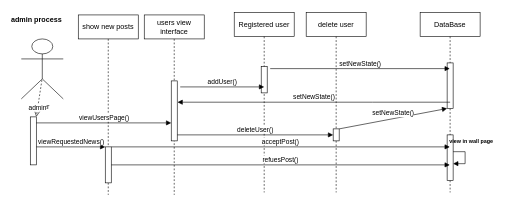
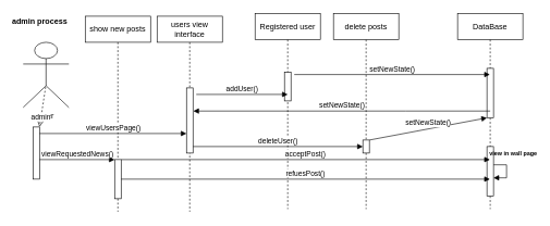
  <mxCell id="0" />
  <mxCell id="1" parent="0" />
  <mxCell id="2" value="Registered user" style="shape=umlLifeline;perimeter=lifelinePerimeter;whiteSpace=wrap;html=1;container=0;dropTarget=0;collapsible=0;recursiveResize=0;outlineConnect=0;portConstraint=eastwest;newEdgeStyle={&quot;edgeStyle&quot;:&quot;elbowEdgeStyle&quot;,&quot;elbow&quot;:&quot;vertical&quot;,&quot;curved&quot;:0,&quot;rounded&quot;:0};" parent="1" vertex="1"><mxGeometry x="390" y="20" width="100" height="300" as="geometry" /></mxCell>
  <mxCell id="3" value="" style="html=1;points=[];perimeter=orthogonalPerimeter;outlineConnect=0;targetShapes=umlLifeline;portConstraint=eastwest;newEdgeStyle={&quot;edgeStyle&quot;:&quot;elbowEdgeStyle&quot;,&quot;elbow&quot;:&quot;vertical&quot;,&quot;curved&quot;:0,&quot;rounded&quot;:0};" parent="2" vertex="1"><mxGeometry x="45" y="90" width="10" height="44" as="geometry" /></mxCell>
  <mxCell id="4" value="user" style="shape=umlActor;verticalLabelPosition=bottom;verticalAlign=top;html=1;" parent="1" vertex="1"><mxGeometry x="35" y="64" width="70" height="100" as="geometry" /></mxCell>
  <mxCell id="5" value="users view interface" style="shape=umlLifeline;perimeter=lifelinePerimeter;whiteSpace=wrap;html=1;container=0;dropTarget=0;collapsible=0;recursiveResize=0;outlineConnect=0;portConstraint=eastwest;newEdgeStyle={&quot;edgeStyle&quot;:&quot;elbowEdgeStyle&quot;,&quot;elbow&quot;:&quot;vertical&quot;,&quot;curved&quot;:0,&quot;rounded&quot;:0};" parent="1" vertex="1"><mxGeometry x="240" y="24" width="100" height="300" as="geometry" /></mxCell>
  <mxCell id="6" value="" style="html=1;points=[];perimeter=orthogonalPerimeter;outlineConnect=0;targetShapes=umlLifeline;portConstraint=eastwest;newEdgeStyle={&quot;edgeStyle&quot;:&quot;elbowEdgeStyle&quot;,&quot;elbow&quot;:&quot;vertical&quot;,&quot;curved&quot;:0,&quot;rounded&quot;:0};" parent="5" vertex="1"><mxGeometry x="45" y="110" width="10" height="100" as="geometry" /></mxCell>
  <mxCell id="7" value="DataBase" style="shape=umlLifeline;perimeter=lifelinePerimeter;whiteSpace=wrap;html=1;container=0;dropTarget=0;collapsible=0;recursiveResize=0;outlineConnect=0;portConstraint=eastwest;newEdgeStyle={&quot;edgeStyle&quot;:&quot;elbowEdgeStyle&quot;,&quot;elbow&quot;:&quot;vertical&quot;,&quot;curved&quot;:0,&quot;rounded&quot;:0};" parent="1" vertex="1"><mxGeometry x="700" y="20" width="100" height="300" as="geometry" /></mxCell>
  <mxCell id="8" value="" style="html=1;points=[];perimeter=orthogonalPerimeter;outlineConnect=0;targetShapes=umlLifeline;portConstraint=eastwest;newEdgeStyle={&quot;edgeStyle&quot;:&quot;elbowEdgeStyle&quot;,&quot;elbow&quot;:&quot;vertical&quot;,&quot;curved&quot;:0,&quot;rounded&quot;:0};" parent="7" vertex="1"><mxGeometry x="45" y="84" width="10" height="76" as="geometry" /></mxCell>
  <mxCell id="9" value="" style="html=1;points=[];perimeter=orthogonalPerimeter;outlineConnect=0;targetShapes=umlLifeline;portConstraint=eastwest;newEdgeStyle={&quot;edgeStyle&quot;:&quot;elbowEdgeStyle&quot;,&quot;elbow&quot;:&quot;vertical&quot;,&quot;curved&quot;:0,&quot;rounded&quot;:0};" parent="7" vertex="1"><mxGeometry x="45" y="204" width="10" height="76" as="geometry" /></mxCell>
  <mxCell id="10" value="" style="html=1;verticalAlign=bottom;endArrow=block;curved=0;rounded=0;" parent="7" source="9" target="9" edge="1"><mxGeometry x="-0.001" width="80" relative="1" as="geometry"><mxPoint x="-470" y="404" as="sourcePoint" /><mxPoint x="95" y="404" as="targetPoint" /><mxPoint as="offset" /></mxGeometry></mxCell>
  <mxCell id="11" value="" style="html=1;points=[[0,0,0,0,5],[0,1,0,0,-5],[1,0,0,0,5],[1,1,0,0,-5]];perimeter=orthogonalPerimeter;outlineConnect=0;targetShapes=umlLifeline;portConstraint=eastwest;newEdgeStyle={&quot;curved&quot;:0,&quot;rounded&quot;:0};" parent="1" vertex="1"><mxGeometry x="50" y="194" width="10" height="80" as="geometry" /></mxCell>
  <mxCell id="12" value="" style="endArrow=open;endSize=12;dashed=1;html=1;rounded=0;exitX=0.491;exitY=0.686;exitDx=0;exitDy=0;exitPerimeter=0;" parent="1" source="4" target="11" edge="1"><mxGeometry width="160" relative="1" as="geometry"><mxPoint x="340" y="274" as="sourcePoint" /><mxPoint x="500" y="274" as="targetPoint" /></mxGeometry></mxCell>
  <mxCell id="13" value="admin" style="edgeLabel;html=1;align=center;verticalAlign=middle;resizable=0;points=[];" parent="12" vertex="1" connectable="0"><mxGeometry x="0.518" y="-1" relative="1" as="geometry"><mxPoint as="offset" /></mxGeometry></mxCell>
  <mxCell id="14" value="admin process" style="text;align=center;fontStyle=1;verticalAlign=middle;spacingLeft=3;spacingRight=3;strokeColor=none;rotatable=0;points=[[0,0.5],[1,0.5]];portConstraint=eastwest;html=1;" parent="1" vertex="1"><mxGeometry x="20" y="20" width="80" height="26" as="geometry" /></mxCell>
  <mxCell id="15" value="addUser()" style="html=1;verticalAlign=bottom;endArrow=block;curved=0;rounded=0;" parent="1" edge="1"><mxGeometry width="80" relative="1" as="geometry"><mxPoint x="300" y="144" as="sourcePoint" /><mxPoint x="440" y="144" as="targetPoint" /></mxGeometry></mxCell>
- <mxCell id="16" value="delete user" style="shape=umlLifeline;perimeter=lifelinePerimeter;whiteSpace=wrap;html=1;container=0;dropTarget=0;collapsible=0;recursiveResize=0;outlineConnect=0;portConstraint=eastwest;newEdgeStyle={&quot;edgeStyle&quot;:&quot;elbowEdgeStyle&quot;,&quot;elbow&quot;:&quot;vertical&quot;,&quot;curved&quot;:0,&quot;rounded&quot;:0};" parent="1" vertex="1"><mxGeometry x="510" y="20" width="100" height="300" as="geometry" /></mxCell>
+ <mxCell id="16" value="delete posts" style="shape=umlLifeline;perimeter=lifelinePerimeter;whiteSpace=wrap;html=1;container=0;dropTarget=0;collapsible=0;recursiveResize=0;outlineConnect=0;portConstraint=eastwest;newEdgeStyle={&quot;edgeStyle&quot;:&quot;elbowEdgeStyle&quot;,&quot;elbow&quot;:&quot;vertical&quot;,&quot;curved&quot;:0,&quot;rounded&quot;:0};" parent="1" vertex="1"><mxGeometry x="510" y="20" width="100" height="300" as="geometry" /></mxCell>
  <mxCell id="17" value="" style="html=1;points=[];perimeter=orthogonalPerimeter;outlineConnect=0;targetShapes=umlLifeline;portConstraint=eastwest;newEdgeStyle={&quot;edgeStyle&quot;:&quot;elbowEdgeStyle&quot;,&quot;elbow&quot;:&quot;vertical&quot;,&quot;curved&quot;:0,&quot;rounded&quot;:0};" parent="16" vertex="1"><mxGeometry x="45" y="194" width="10" height="20" as="geometry" /></mxCell>
  <mxCell id="18" value="deleteUser()" style="html=1;verticalAlign=bottom;endArrow=block;curved=0;rounded=0;" parent="1" edge="1"><mxGeometry width="80" relative="1" as="geometry"><mxPoint x="295" y="224" as="sourcePoint" /><mxPoint x="555" y="224" as="targetPoint" /></mxGeometry></mxCell>
  <mxCell id="19" value="setNewState()" style="html=1;verticalAlign=bottom;endArrow=block;curved=0;rounded=0;" parent="1" edge="1"><mxGeometry width="80" relative="1" as="geometry"><mxPoint x="450" y="113.5" as="sourcePoint" /><mxPoint x="749.5" y="113.5" as="targetPoint" /></mxGeometry></mxCell>
  <mxCell id="20" value="setNewState()" style="html=1;verticalAlign=bottom;endArrow=block;curved=0;rounded=0;" parent="1" edge="1"><mxGeometry width="80" relative="1" as="geometry"><mxPoint x="750" y="169.5" as="sourcePoint" /><mxPoint x="295.5" y="169.5" as="targetPoint" /><Array as="points"><mxPoint x="620.5" y="169.5" /></Array></mxGeometry></mxCell>
  <mxCell id="21" value="setNewState()" style="html=1;verticalAlign=bottom;endArrow=block;curved=0;rounded=0;" parent="1" source="17" target="8" edge="1"><mxGeometry width="80" relative="1" as="geometry"><mxPoint x="590" y="324" as="sourcePoint" /><mxPoint x="889.5" y="324" as="targetPoint" /></mxGeometry></mxCell>
  <mxCell id="22" value="show new posts" style="shape=umlLifeline;perimeter=lifelinePerimeter;whiteSpace=wrap;html=1;container=0;dropTarget=0;collapsible=0;recursiveResize=0;outlineConnect=0;portConstraint=eastwest;newEdgeStyle={&quot;edgeStyle&quot;:&quot;elbowEdgeStyle&quot;,&quot;elbow&quot;:&quot;vertical&quot;,&quot;curved&quot;:0,&quot;rounded&quot;:0};" parent="1" vertex="1"><mxGeometry x="130" y="24" width="100" height="300" as="geometry" /></mxCell>
  <mxCell id="23" value="" style="html=1;points=[];perimeter=orthogonalPerimeter;outlineConnect=0;targetShapes=umlLifeline;portConstraint=eastwest;newEdgeStyle={&quot;edgeStyle&quot;:&quot;elbowEdgeStyle&quot;,&quot;elbow&quot;:&quot;vertical&quot;,&quot;curved&quot;:0,&quot;rounded&quot;:0};" parent="22" vertex="1"><mxGeometry x="45" y="220" width="10" height="60" as="geometry" /></mxCell>
  <mxCell id="24" value="viewUsersPage()" style="html=1;verticalAlign=bottom;endArrow=block;curved=0;rounded=0;exitX=1;exitY=0;exitDx=0;exitDy=5;exitPerimeter=0;" parent="1" edge="1"><mxGeometry width="80" relative="1" as="geometry"><mxPoint x="60" y="204" as="sourcePoint" /><mxPoint x="285" y="204" as="targetPoint" /></mxGeometry></mxCell>
  <mxCell id="25" value="viewRequestedNews()" style="html=1;verticalAlign=bottom;endArrow=block;curved=0;rounded=0;" parent="1" source="11" target="23" edge="1"><mxGeometry width="80" relative="1" as="geometry"><mxPoint x="40" y="319" as="sourcePoint" /><mxPoint x="159.5" y="319" as="targetPoint" /></mxGeometry></mxCell>
  <mxCell id="26" value="acceptPost()" style="html=1;verticalAlign=bottom;endArrow=block;curved=0;rounded=0;" parent="1" edge="1"><mxGeometry width="80" relative="1" as="geometry"><mxPoint x="185" y="244" as="sourcePoint" /><mxPoint x="749.5" y="244" as="targetPoint" /></mxGeometry></mxCell>
  <mxCell id="27" value="refuesPost()" style="html=1;verticalAlign=bottom;endArrow=block;curved=0;rounded=0;" parent="1" source="23" target="7" edge="1"><mxGeometry x="-0.001" width="80" relative="1" as="geometry"><mxPoint x="170" y="354" as="sourcePoint" /><mxPoint x="730" y="354" as="targetPoint" /><mxPoint as="offset" /></mxGeometry></mxCell>
  <mxCell id="28" value="&lt;font style=&quot;font-size: 9px;&quot;&gt;view in wall page&lt;/font&gt;" style="text;align=center;fontStyle=1;verticalAlign=middle;spacingLeft=3;spacingRight=3;strokeColor=none;rotatable=0;points=[[0,0.5],[1,0.5]];portConstraint=eastwest;html=1;" parent="1" vertex="1"><mxGeometry x="750" y="221" width="70" height="26" as="geometry" /></mxCell>
